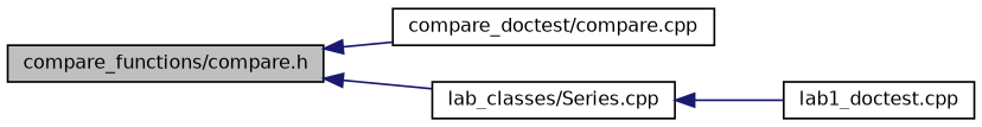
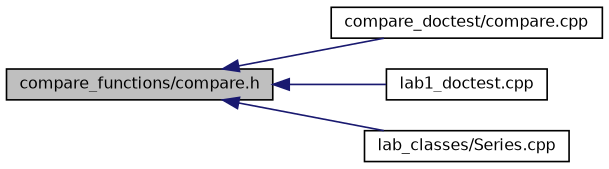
  digraph {
    rankdir=LR
    node [color=black fillcolor=white fontname=Helvetica fontsize=10 shape=record style=filled]
    edge [color=midnightblue dir=back fontname=Helvetica fontsize=10 labelfontname=Helvetica labelfontsize=10 style=solid]
    n1 [fillcolor=grey75 fontcolor=black height=0.2 label="compare_functions/compare.h" width=0.4]
    n2 [height=0.2 label="compare_doctest/compare.cpp" width=0.4]
    n3 [height=0.2 label="lab1_doctest.cpp" width=0.4]
    n4 [height=0.2 label="lab_classes/Series.cpp" width=0.4]
    n1 -> n2
-   n4 -> n3
+   n1 -> n3
    n1 -> n4
  }
